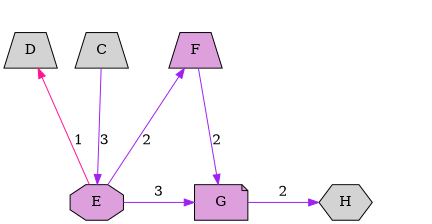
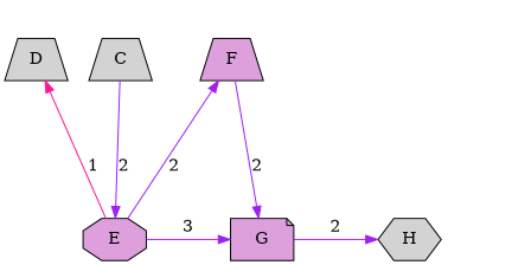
  digraph {
    rankdir=TB
    node [fillcolor=lightgrey shape=trapezium style=filled]
    edge [color=purple minlen=2]
    C [rank=source]
    D
    F [fillcolor=plum]
    E [fillcolor=plum shape=octagon]
    G [fillcolor=plum shape=note]
    H [rank=sink shape=hexagon]
    n7 [fillcolor=white fontcolor=white fontname=monospace label=< 			<TABLE BORDER="0"> 				<TR><TD>                    </TD></TR> 				<TR><TD>                    </TD></TR> 				<TR><TD>                    </TD></TR> 				<TR><TD>                    </TD></TR> 			</TABLE>> shape=none]
    subgraph sub_1 {
      rank=same
      C
      D
      F
    }
    subgraph sub_2 {
      rank=same
      E
      G
      H
    }
    subgraph sub_3 {
      rank=same
      n7
    }
-   C -> E [label=3]
+   C -> E [label=2]
    F -> G [label=2]
    E -> D [color=deeppink label=1]
    E -> F [label=2]
    E -> G [label=3]
    G -> H [label=2]
  }
